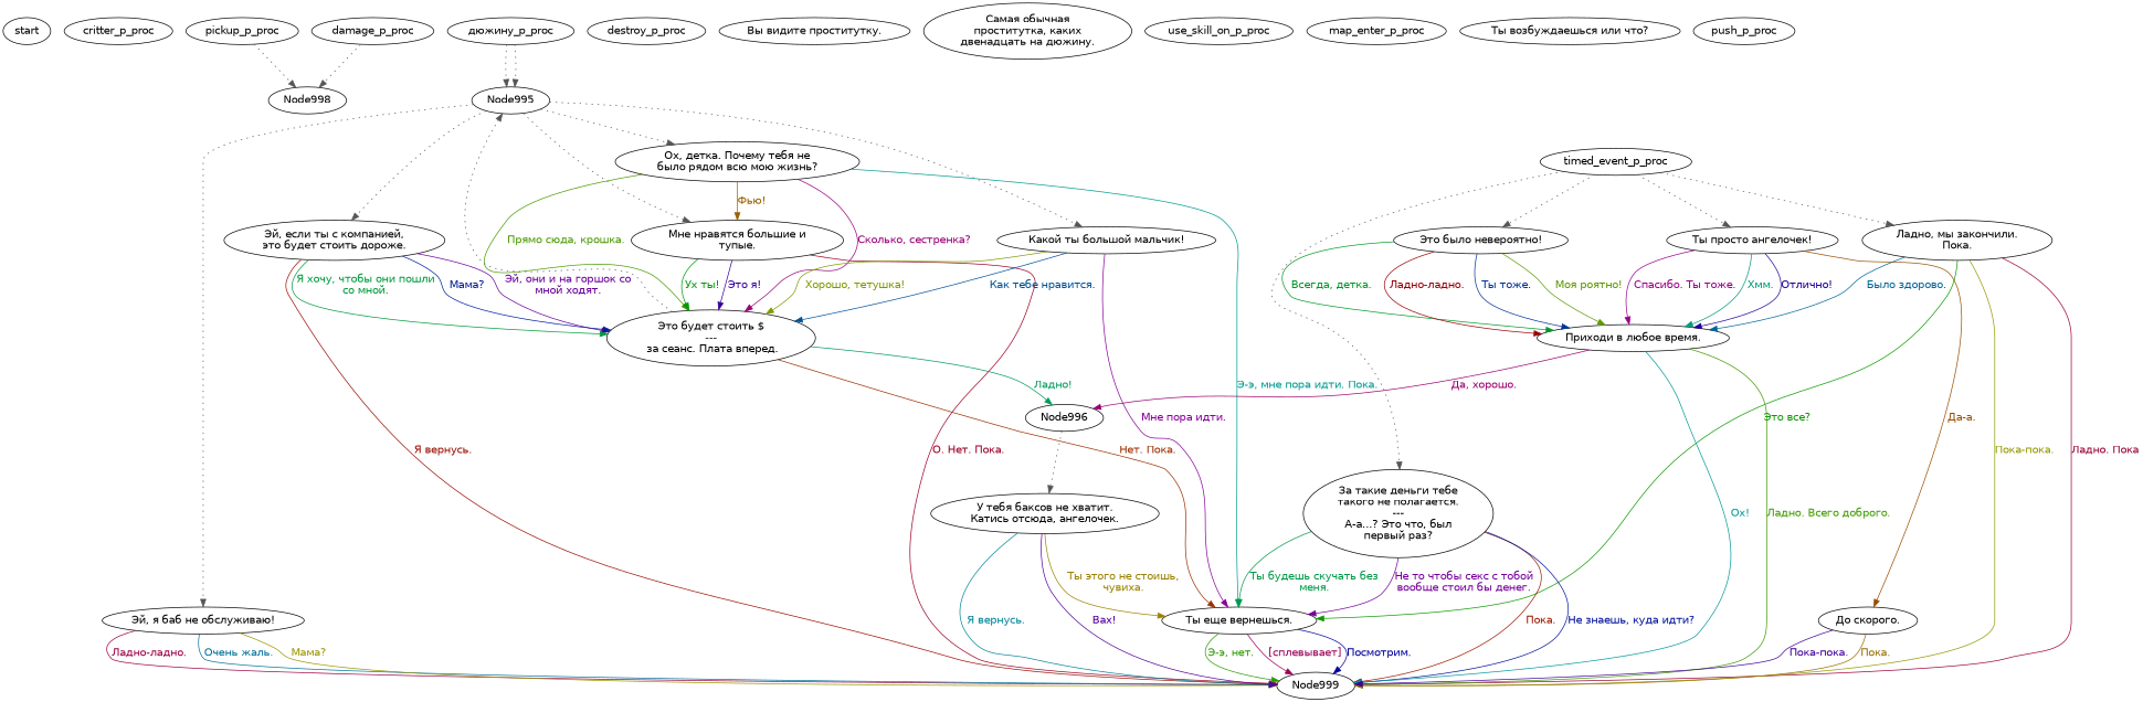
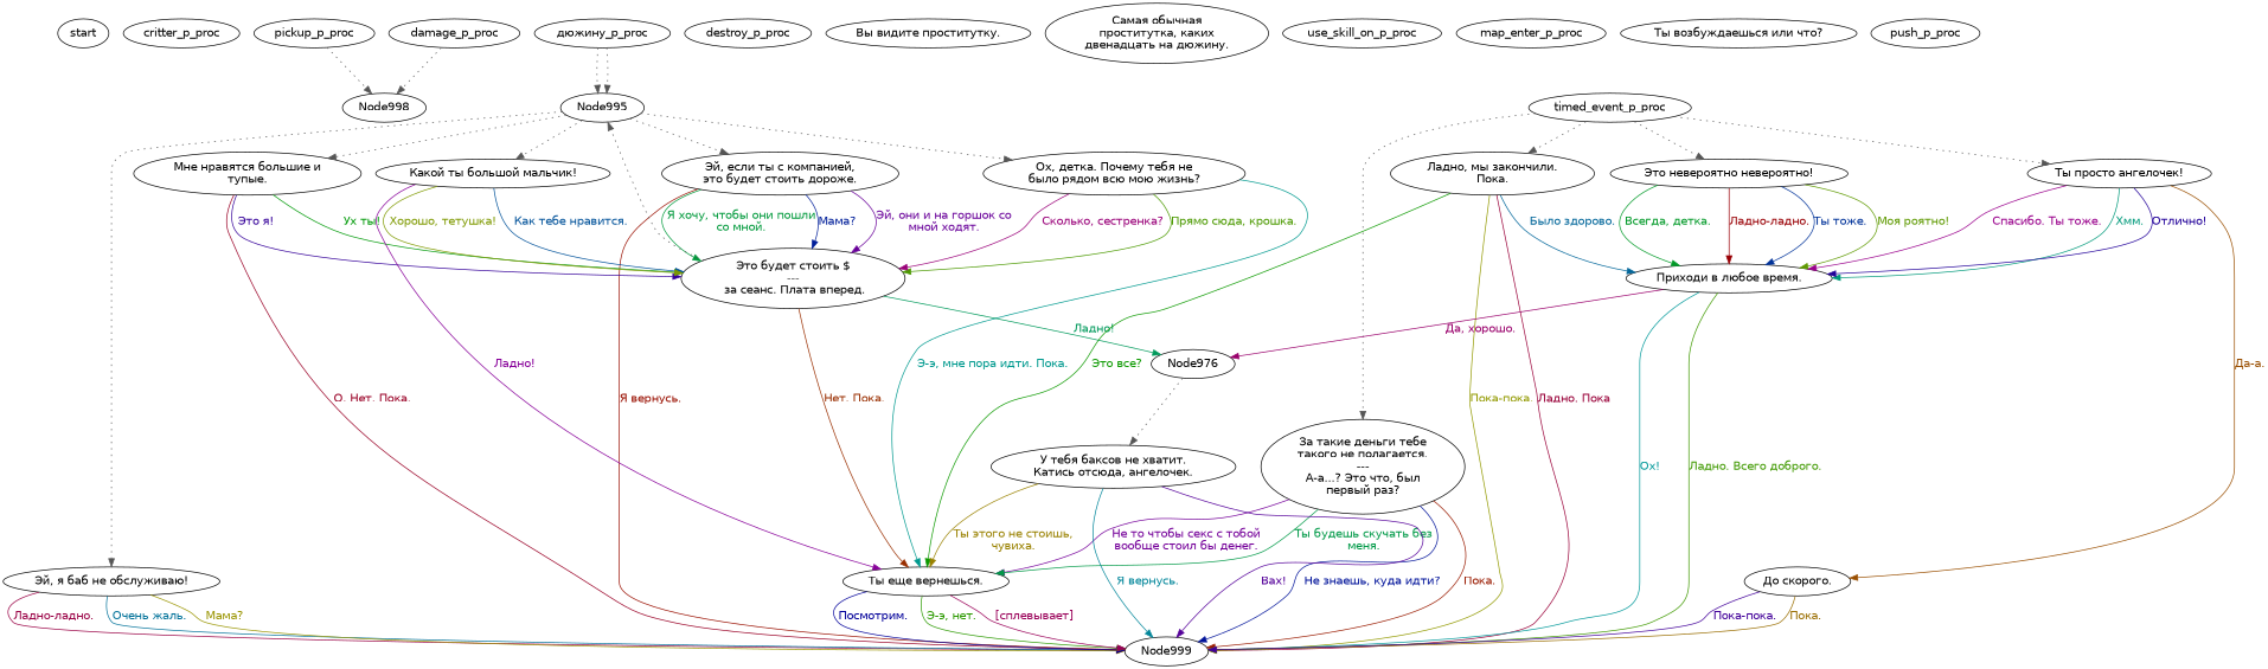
  digraph {
    fontname="DejaVu Sans"
    node [color="#000000" fillcolor="#FFFFFF" fontname="DejaVu Sans" style=filled]
    edge [color="#555555" fontname="DejaVu Sans"]
    start
    critter_p_proc
    pickup_p_proc
    Node998
    n5 [label="дюжину_p_proc"]
    Node995
    n7 [label="Эй, я баб не обслуживаю!"]
    n8 [label="Эй, если ты с компанией,\nэто будет стоить дороже."]
    n9 [label="Ох, детка. Почему тебя не\nбыло рядом всю мою жизнь?"]
    n10 [label="Мне нравятся большие и\nтупые."]
    n11 [label="Какой ты большой мальчик!"]
    Node999
    n13 [label="Это будет стоить $\n---\n за сеанс. Плата вперед."]
    n14 [label="Ты еще вернешься."]
-   Node996
+   Node996 [label=Node976]
    destroy_p_proc
    n17 [label="Вы видите проститутку."]
    n18 [label="Самая обычная\nпроститутка, каких\nдвенадцать на дюжину."]
    use_skill_on_p_proc
    damage_p_proc
    map_enter_p_proc
    n22 [label="Ты возбуждаешься или что?"]
    push_p_proc
-   n24 [label="Это было невероятно!"]
+   n24 [label="Это невероятно невероятно!"]
    timed_event_p_proc
    n26 [label="Ты просто ангелочек!"]
    n27 [label="Ладно, мы закончили.\nПока."]
    n28 [label="За такие деньги тебе\nтакого не полагается.\n---\nА-а...? Это что, был\nпервый раз?"]
    n29 [label="Приходи в любое время."]
    n30 [label="До скорого."]
    n31 [label="У тебя баксов не хватит.\nКатись отсюда, ангелочек."]
    pickup_p_proc -> Node998 [style=dotted]
    n5 -> Node995 [style=dotted]
    n5 -> Node995 [style=dotted]
    Node995 -> n7 [style=dotted]
    Node995 -> n8 [style=dotted]
    Node995 -> n9 [style=dotted]
    Node995 -> n10 [style=dotted]
    Node995 -> n11 [style=dotted]
    n7 -> Node999 [color="#990044" fontcolor="#990044" label="Ладно-ладно."]
    n7 -> Node999 [color="#007199" fontcolor="#007199" label="Очень жаль."]
    n7 -> Node999 [color="#999400" fontcolor="#999400" label="Мама?"]
    n8 -> Node999 [color="#990E00" fontcolor="#990E00" label="Я вернусь."]
    n8 -> n13 [color="#680099" fontcolor="#680099" label="Эй, они и на горшок со\nмной ходят."]
    n8 -> n13 [color="#00993B" fontcolor="#00993B" label="Я хочу, чтобы они пошли\nсо мной."]
    n8 -> n13 [color="#001E99" fontcolor="#001E99" label="Мама?"]
-   n9 -> n10 [color="#996100" fontcolor="#996100" label="Фью!"]
    n9 -> n13 [color="#4B9900" fontcolor="#4B9900" label="Прямо сюда, крошка."]
    n9 -> n13 [color="#990078" fontcolor="#990078" label="Сколько, сестренка?"]
    n9 -> n14 [color="#00998E" fontcolor="#00998E" label="Э-э, мне пора идти. Пока."]
    n10 -> Node999 [color="#990025" fontcolor="#990025" label="О. Нет. Пока."]
    n10 -> n13 [color="#340099" fontcolor="#340099" label="Это я!"]
    n10 -> n13 [color="#009908" fontcolor="#009908" label="Ух ты!"]
    n11 -> n13 [color="#005199" fontcolor="#005199" label="Как тебе нравится."]
    n11 -> n13 [color="#7E9900" fontcolor="#7E9900" label="Хорошо, тетушка!"]
-   n11 -> n14 [color="#870099" fontcolor="#870099" label="Мне пора идти."]
+   n11 -> n14 [color="#870099" fontcolor="#870099" label="Ладно!"]
    n13 -> Node995 [style=dotted]
    n13 -> n14 [color="#992E00" fontcolor="#992E00" label="Нет. Пока."]
    n13 -> Node996 [color="#00995B" fontcolor="#00995B" label="Ладно!"]
    n14 -> Node999 [color="#010099" fontcolor="#010099" label="Посмотрим."]
    n14 -> Node999 [color="#2B9900" fontcolor="#2B9900" label="Э-э, нет."]
    n14 -> Node999 [color="#990058" fontcolor="#990058" label="[сплевывает]"]
    Node996 -> n31 [style=dotted]
    damage_p_proc -> Node998 [style=dotted]
    n24 -> n29 [color="#009927" fontcolor="#009927" label="Всегда, детка."]
    n24 -> n29 [color="#990005" fontcolor="#990005" label="Ладно-ладно."]
    n24 -> n29 [color="#003299" fontcolor="#003299" label="Ты тоже."]
    n24 -> n29 [color="#5E9900" fontcolor="#5E9900" label="Моя роятно!"]
    timed_event_p_proc -> n24 [style=dotted]
    timed_event_p_proc -> n26 [style=dotted]
    timed_event_p_proc -> n27 [style=dotted]
    timed_event_p_proc -> n28 [style=dotted]
    n26 -> n29 [color="#99008B" fontcolor="#99008B" label="Спасибо. Ты тоже."]
    n26 -> n29 [color="#00997A" fontcolor="#00997A" label="Хмм."]
    n26 -> n29 [color="#210099" fontcolor="#210099" label="Отлично!"]
    n26 -> n30 [color="#994E00" fontcolor="#994E00" label="Да-а."]
    n27 -> Node999 [color="#990038" fontcolor="#990038" label="Ладно. Пока"]
    n27 -> Node999 [color="#929900" fontcolor="#929900" label="Пока-пока."]
    n27 -> n14 [color="#0C9900" fontcolor="#0C9900" label="Это все?"]
    n27 -> n29 [color="#006599" fontcolor="#006599" label="Было здорово."]
    n28 -> Node999 [color="#991A00" fontcolor="#991A00" label="Пока."]
    n28 -> Node999 [color="#001299" fontcolor="#001299" label="Не знаешь, куда идти?"]
    n28 -> n14 [color="#740099" fontcolor="#740099" label="Не то чтобы секс с тобой\nвообще стоил бы денег."]
    n28 -> n14 [color="#009947" fontcolor="#009947" label="Ты будешь скучать без\nменя."]
    n29 -> Node999 [color="#3F9900" fontcolor="#3F9900" label="Ладно. Всего доброго."]
    n29 -> Node999 [color="#009899" fontcolor="#009899" label="Ох!"]
    n29 -> Node996 [color="#99006B" fontcolor="#99006B" label="Да, хорошо."]
    n30 -> Node999 [color="#996D00" fontcolor="#996D00" label="Пока."]
    n30 -> Node999 [color="#410099" fontcolor="#410099" label="Пока-пока."]
    n31 -> Node999 [color="#008599" fontcolor="#008599" label="Я вернусь."]
    n31 -> Node999 [color="#540099" fontcolor="#540099" label="Вах!"]
    n31 -> n14 [color="#998100" fontcolor="#998100" label="Ты этого не стоишь,\nчувиха."]
  }
